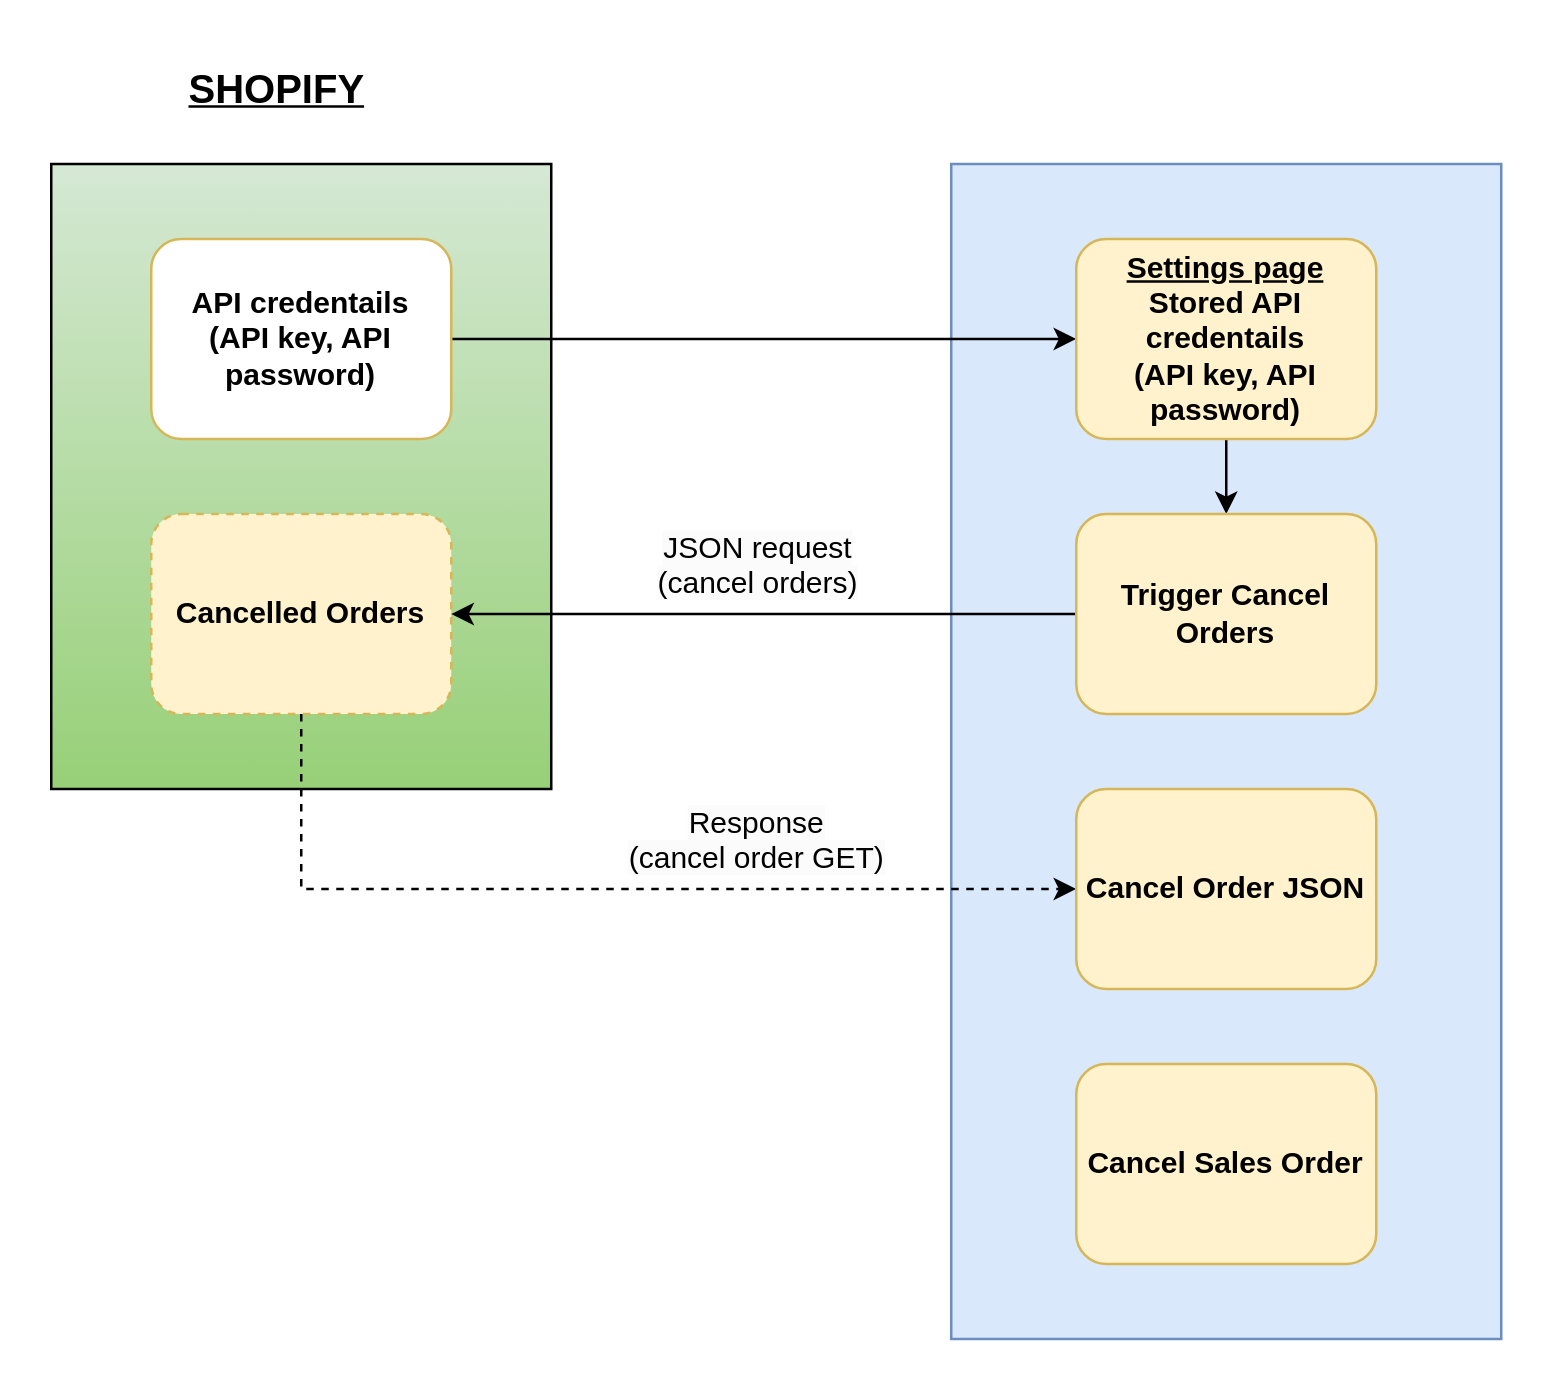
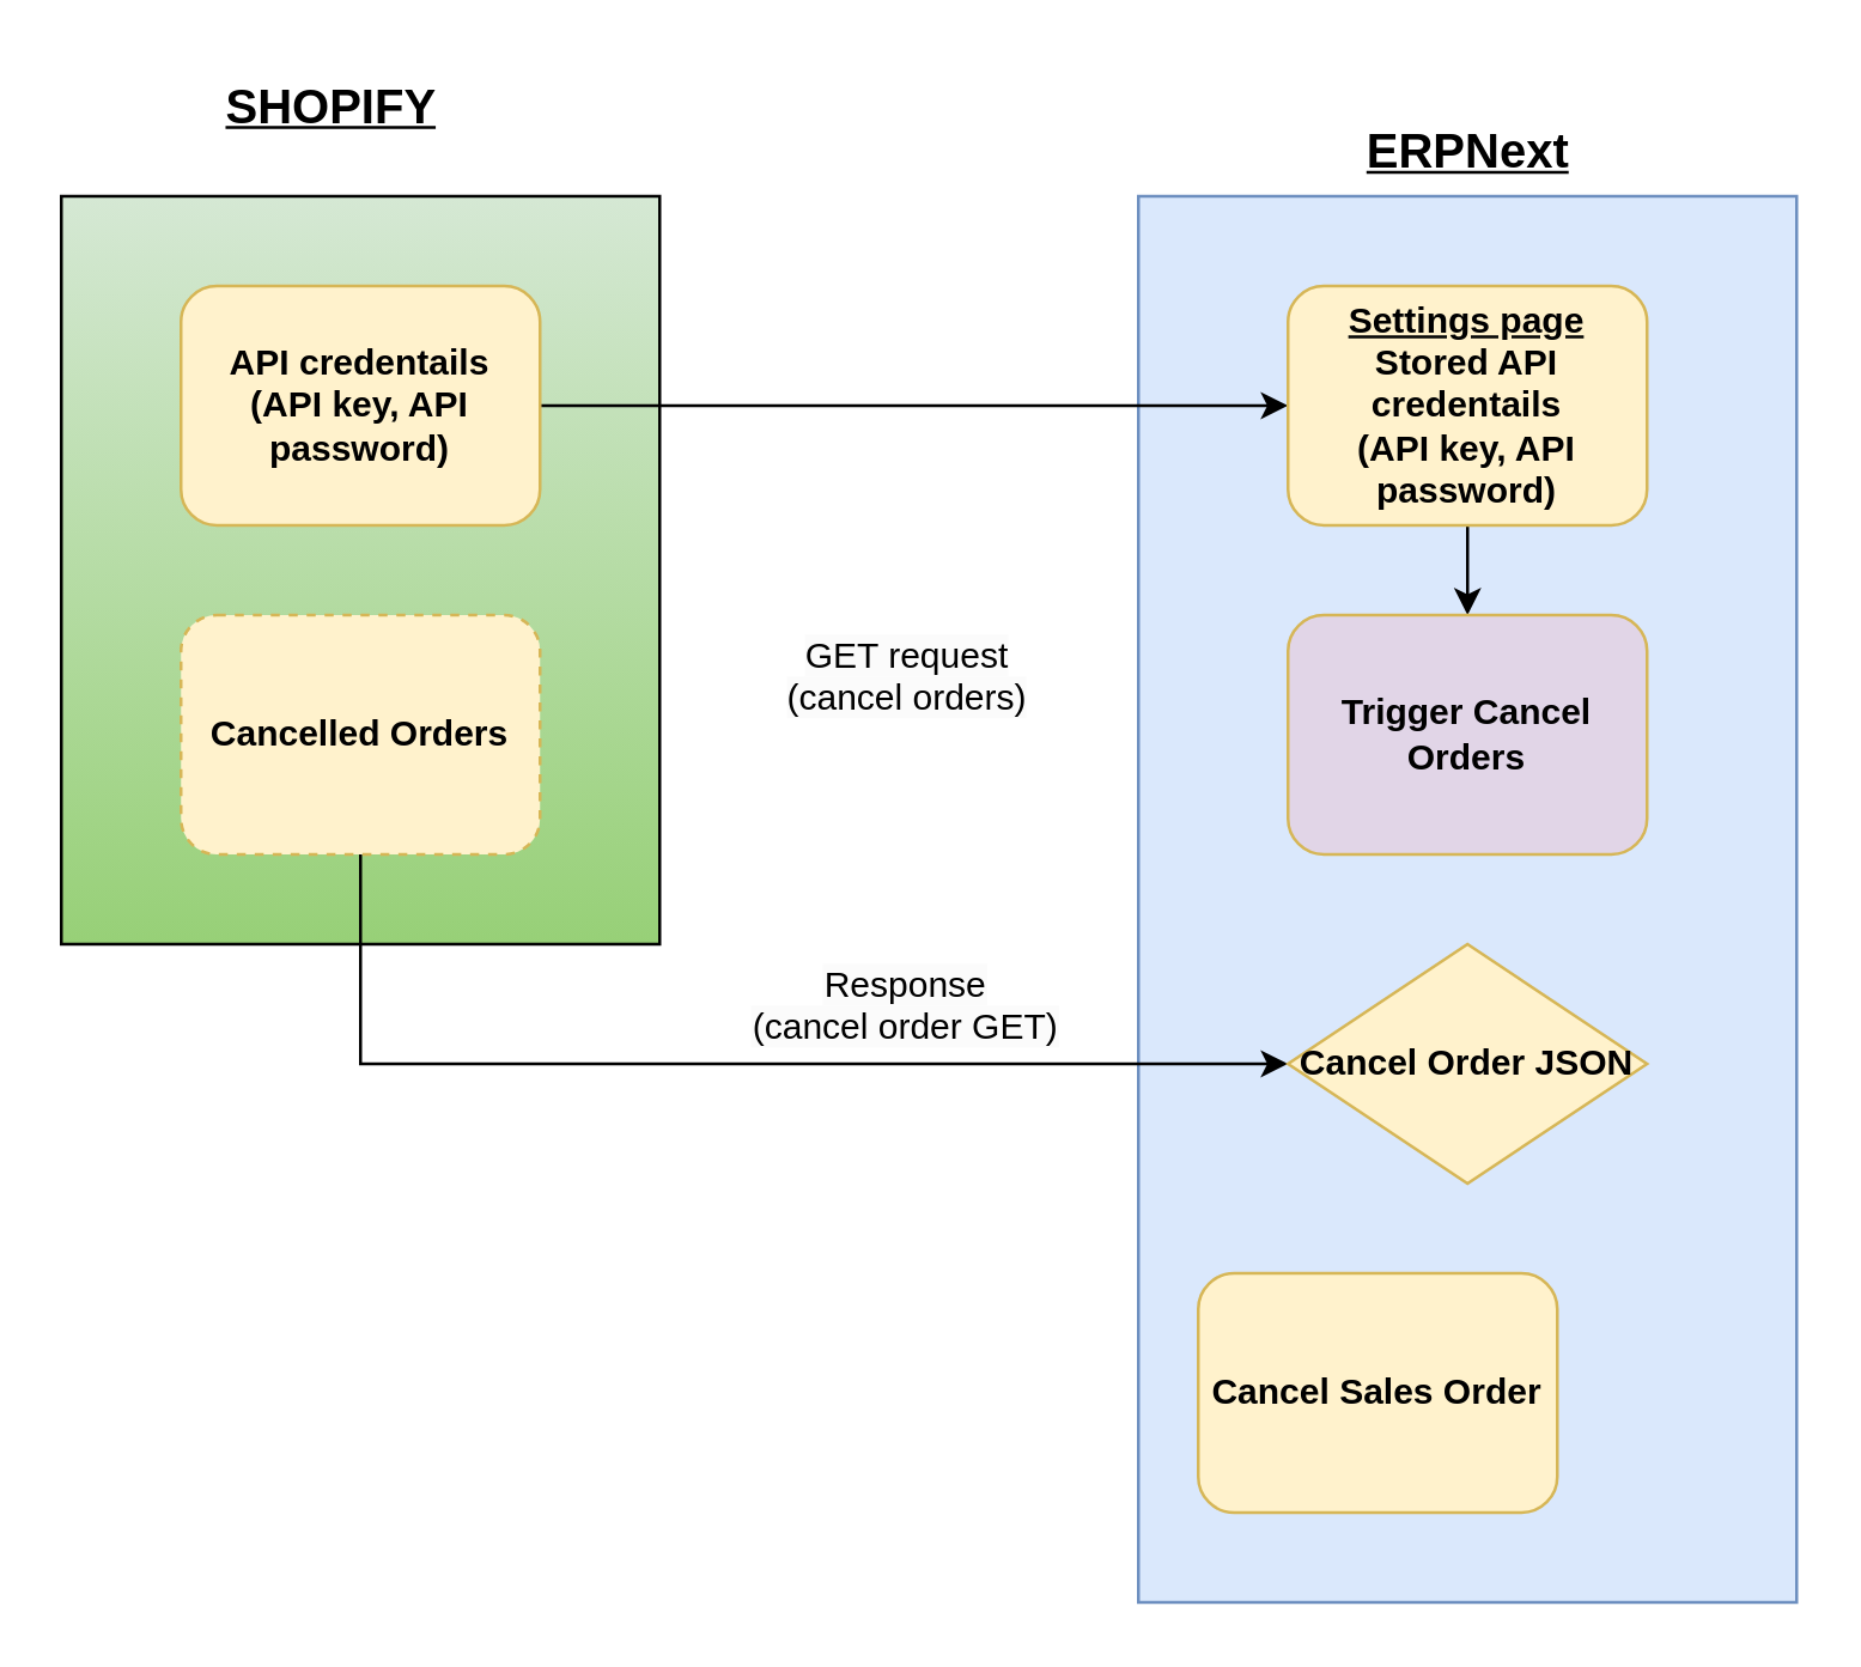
  <mxCell id="0" />
  <mxCell id="1" parent="0" />
  <mxCell id="2" value="" style="rounded=0;whiteSpace=wrap;html=1;fillColor=#d5e8d4;strokeColor=#000000;gradientColor=#97d077;" parent="1" vertex="1"><mxGeometry x="20" y="65" width="200" height="250" as="geometry" /></mxCell>
  <mxCell id="3" value="" style="rounded=0;whiteSpace=wrap;html=1;fillColor=#dae8fc;strokeColor=#6c8ebf;gradientDirection=west;" parent="1" vertex="1"><mxGeometry x="380" y="65" width="220" height="470" as="geometry" /></mxCell>
  <mxCell id="4" value="&lt;b&gt;&lt;u&gt;&lt;font style=&quot;font-size: 16px;&quot;&gt;SHOPIFY&lt;/font&gt;&lt;/u&gt;&lt;/b&gt;" style="text;html=1;align=center;verticalAlign=middle;resizable=0;points=[];autosize=1;strokeColor=none;fillColor=none;" parent="1" vertex="1"><mxGeometry x="65" y="20" width="90" height="30" as="geometry" /></mxCell>
+ <mxCell id="5" value="&lt;span style=&quot;font-size: 16px;&quot;&gt;&lt;b&gt;&lt;u&gt;ERPNext&lt;br&gt;&lt;/u&gt;&lt;/b&gt;&lt;/span&gt;" style="text;html=1;align=center;verticalAlign=middle;resizable=0;points=[];autosize=1;strokeColor=none;fillColor=none;" parent="1" vertex="1"><mxGeometry x="445" y="35" width="90" height="30" as="geometry" /></mxCell>
  <mxCell id="6" style="edgeStyle=none;rounded=0;orthogonalLoop=1;jettySize=auto;html=1;" parent="1" source="7" target="9" edge="1"><mxGeometry relative="1" as="geometry" /></mxCell>
- <mxCell id="7" value="&lt;b&gt;API credentails&lt;br&gt;(API key, API password)&lt;/b&gt;" style="rounded=1;whiteSpace=wrap;html=1;fillColor=#ffffff;strokeColor=#d6b656;" parent="1" vertex="1"><mxGeometry x="60" y="95" width="120" height="80" as="geometry" /></mxCell>
+ <mxCell id="7" value="&lt;b&gt;API credentails&lt;br&gt;(API key, API password)&lt;/b&gt;" style="rounded=1;whiteSpace=wrap;html=1;fillColor=#fff2cc;strokeColor=#d6b656;" parent="1" vertex="1"><mxGeometry x="60" y="95" width="120" height="80" as="geometry" /></mxCell>
  <mxCell id="8" value="" style="edgeStyle=none;rounded=0;orthogonalLoop=1;jettySize=auto;html=1;" parent="1" source="9" target="11" edge="1"><mxGeometry relative="1" as="geometry" /></mxCell>
  <mxCell id="9" value="&lt;b&gt;&lt;u&gt;Settings page&lt;/u&gt;&lt;br&gt;Stored API credentails&lt;br&gt;(API key, API password)&lt;/b&gt;" style="rounded=1;whiteSpace=wrap;html=1;fillColor=#fff2cc;strokeColor=#d6b656;shadow=0;" parent="1" vertex="1"><mxGeometry x="430" y="95" width="120" height="80" as="geometry" /></mxCell>
- <mxCell id="10" style="edgeStyle=none;rounded=0;orthogonalLoop=1;jettySize=auto;html=1;exitX=0;exitY=0.5;exitDx=0;exitDy=0;" parent="1" source="11" target="14" edge="1"><mxGeometry relative="1" as="geometry" /></mxCell>
- <mxCell id="11" value="&lt;b&gt;Trigger Cancel Orders&lt;/b&gt;" style="rounded=1;whiteSpace=wrap;html=1;fillColor=#fff2cc;strokeColor=#d6b656;shadow=0;" parent="1" vertex="1"><mxGeometry x="430" y="205" width="120" height="80" as="geometry" /></mxCell>
- <mxCell id="12" value="&lt;span style=&quot;color: rgb(0, 0, 0); font-family: Helvetica; font-size: 12px; font-style: normal; font-variant-ligatures: normal; font-variant-caps: normal; font-weight: 400; letter-spacing: normal; orphans: 2; text-indent: 0px; text-transform: none; widows: 2; word-spacing: 0px; -webkit-text-stroke-width: 0px; background-color: rgb(251, 251, 251); text-decoration-thickness: initial; text-decoration-style: initial; text-decoration-color: initial; float: none; display: inline !important;&quot;&gt;JSON request &lt;br&gt;(cancel orders)&lt;/span&gt;" style="text;whiteSpace=wrap;html=1;align=center;" parent="1" vertex="1"><mxGeometry x="222.5" y="205" width="160" height="38" as="geometry" /></mxCell>
- <mxCell id="13" style="edgeStyle=none;rounded=0;orthogonalLoop=1;jettySize=auto;html=1;entryX=0;entryY=0.5;entryDx=0;entryDy=0;exitX=0.5;exitY=1;exitDx=0;exitDy=0;dashed=1;" parent="1" source="14" target="15" edge="1"><mxGeometry relative="1" as="geometry"><Array as="points"><mxPoint x="120" y="355" /></Array></mxGeometry></mxCell>
+ <mxCell id="11" value="&lt;b&gt;Trigger Cancel Orders&lt;/b&gt;" style="rounded=1;whiteSpace=wrap;html=1;fillColor=#e1d5e7;strokeColor=#d6b656;shadow=0;" parent="1" vertex="1"><mxGeometry x="430" y="205" width="120" height="80" as="geometry" /></mxCell>
+ <mxCell id="12" value="&lt;span style=&quot;color: rgb(0, 0, 0); font-family: Helvetica; font-size: 12px; font-style: normal; font-variant-ligatures: normal; font-variant-caps: normal; font-weight: 400; letter-spacing: normal; orphans: 2; text-indent: 0px; text-transform: none; widows: 2; word-spacing: 0px; -webkit-text-stroke-width: 0px; background-color: rgb(251, 251, 251); text-decoration-thickness: initial; text-decoration-style: initial; text-decoration-color: initial; float: none; display: inline !important;&quot;&gt;GET request &lt;br&gt;(cancel orders)&lt;/span&gt;" style="text;whiteSpace=wrap;html=1;align=center;" parent="1" vertex="1"><mxGeometry x="222.5" y="205" width="160" height="38" as="geometry" /></mxCell>
+ <mxCell id="13" style="edgeStyle=none;rounded=0;orthogonalLoop=1;jettySize=auto;html=1;entryX=0;entryY=0.5;entryDx=0;entryDy=0;exitX=0.5;exitY=1;exitDx=0;exitDy=0;" parent="1" source="14" target="15" edge="1"><mxGeometry relative="1" as="geometry"><Array as="points"><mxPoint x="120" y="355" /></Array></mxGeometry></mxCell>
  <mxCell id="14" value="&lt;b&gt;Cancelled Orders&lt;/b&gt;" style="rounded=1;whiteSpace=wrap;html=1;fillColor=#fff2cc;strokeColor=#d6b656;dashed=1;" parent="1" vertex="1"><mxGeometry x="60" y="205" width="120" height="80" as="geometry" /></mxCell>
- <mxCell id="15" value="&lt;b&gt;Cancel Order JSON&lt;/b&gt;" style="rounded=1;whiteSpace=wrap;html=1;fillColor=#fff2cc;strokeColor=#d6b656;shadow=0;" parent="1" vertex="1"><mxGeometry x="430" y="315" width="120" height="80" as="geometry" /></mxCell>
+ <mxCell id="15" value="&lt;b&gt;Cancel Order JSON&lt;/b&gt;" style="rhombus;whiteSpace=wrap;html=1;fillColor=#fff2cc;strokeColor=#d6b656;shadow=0;" parent="1" vertex="1"><mxGeometry x="430" y="315" width="120" height="80" as="geometry" /></mxCell>
  <mxCell id="16" value="&lt;span style=&quot;color: rgb(0, 0, 0); font-family: Helvetica; font-size: 12px; font-style: normal; font-variant-ligatures: normal; font-variant-caps: normal; font-weight: 400; letter-spacing: normal; orphans: 2; text-indent: 0px; text-transform: none; widows: 2; word-spacing: 0px; -webkit-text-stroke-width: 0px; background-color: rgb(251, 251, 251); text-decoration-thickness: initial; text-decoration-style: initial; text-decoration-color: initial; float: none; display: inline !important;&quot;&gt;Response&lt;br&gt;(cancel order GET)&lt;/span&gt;" style="text;whiteSpace=wrap;html=1;align=center;" parent="1" vertex="1"><mxGeometry x="240" y="315" width="125" height="40" as="geometry" /></mxCell>
- <mxCell id="17" value="&lt;b&gt;Cancel Sales Order&lt;/b&gt;" style="rounded=1;whiteSpace=wrap;html=1;fillColor=#fff2cc;strokeColor=#d6b656;shadow=0;" parent="1" vertex="1"><mxGeometry x="430" y="425" width="120" height="80" as="geometry" /></mxCell>
+ <mxCell id="17" value="&lt;b&gt;Cancel Sales Order&lt;/b&gt;" style="rounded=1;whiteSpace=wrap;html=1;fillColor=#fff2cc;strokeColor=#d6b656;shadow=0;" parent="1" vertex="1"><mxGeometry x="400" y="425" width="120" height="80" as="geometry" /></mxCell>
